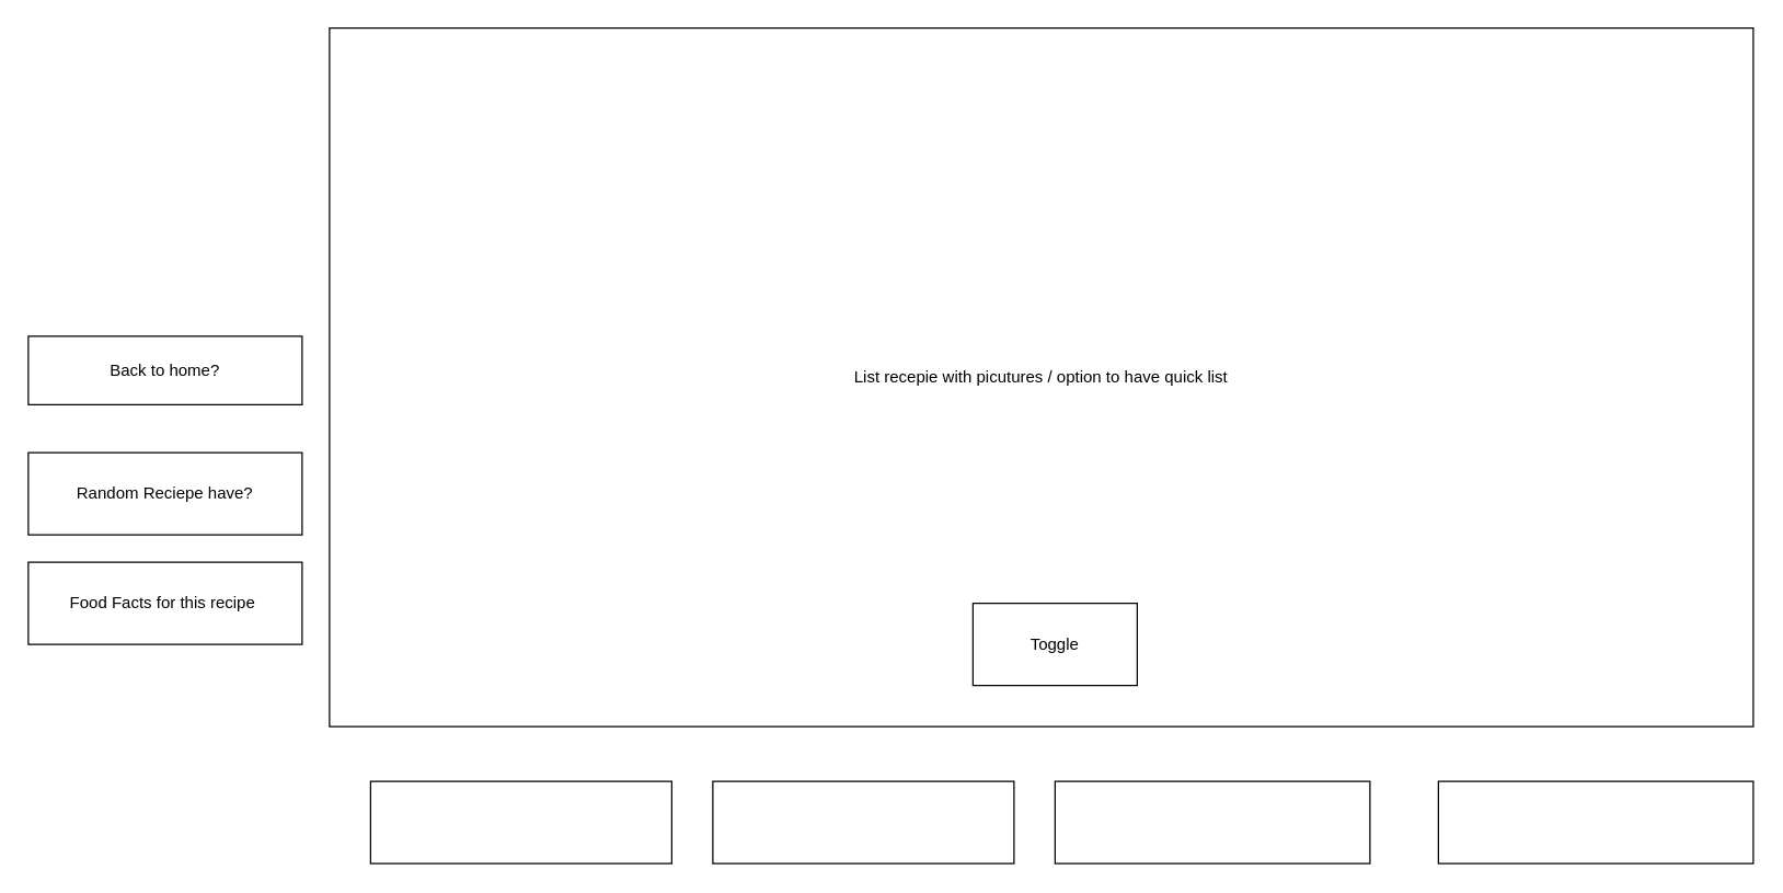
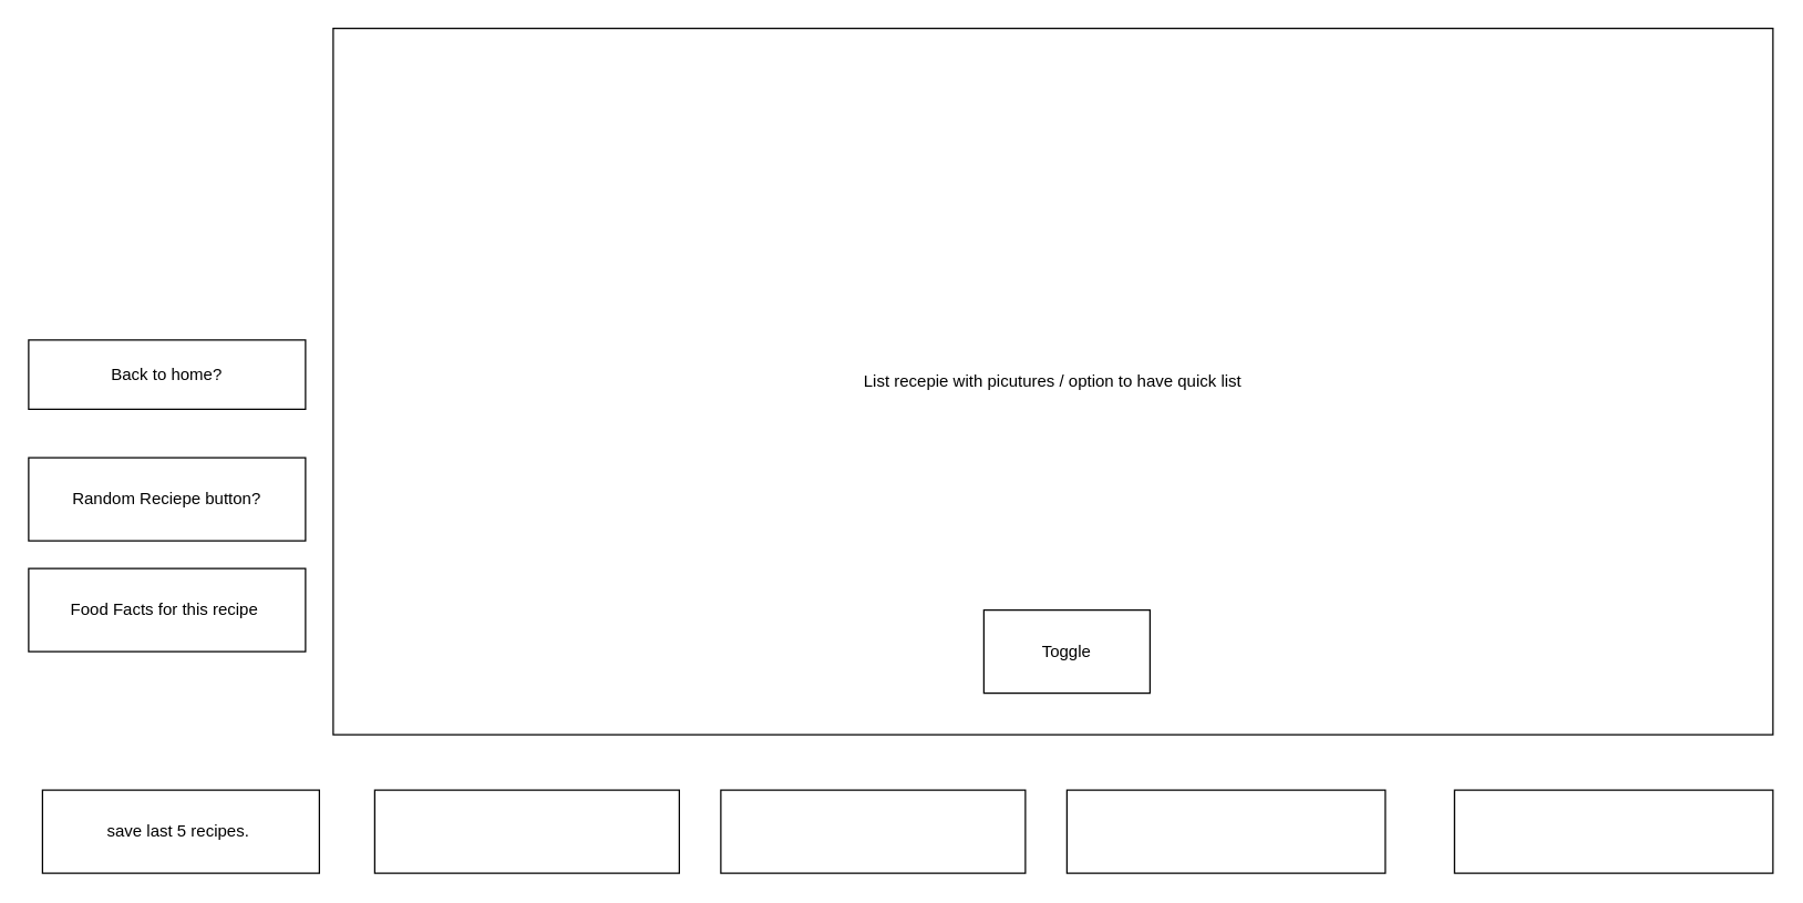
  <mxCell id="0" />
  <mxCell id="1" parent="0" />
  <mxCell id="2" value="List recepie with picutures / option to have quick list" style="rounded=0;whiteSpace=wrap;html=1;" vertex="1" parent="1"><mxGeometry x="240" y="20" width="1040" height="510" as="geometry" /></mxCell>
  <mxCell id="3" value="Back to home?" style="rounded=0;whiteSpace=wrap;html=1;" vertex="1" parent="1"><mxGeometry x="20" y="245" width="200" height="50" as="geometry" /></mxCell>
  <mxCell id="4" value="Toggle" style="rounded=0;whiteSpace=wrap;html=1;" vertex="1" parent="1"><mxGeometry x="710" y="440" width="120" height="60" as="geometry" /></mxCell>
- <mxCell id="5" value="Random Reciepe have?" style="whiteSpace=wrap;html=1;" vertex="1" parent="1"><mxGeometry x="20" y="330" width="200" height="60" as="geometry" /></mxCell>
+ <mxCell id="5" value="Random Reciepe button?" style="whiteSpace=wrap;html=1;" vertex="1" parent="1"><mxGeometry x="20" y="330" width="200" height="60" as="geometry" /></mxCell>
+ <mxCell id="6" value="save last 5 recipes.&amp;nbsp;" style="whiteSpace=wrap;html=1;" vertex="1" parent="1"><mxGeometry y="570" width="200" height="60" as="geometry" x="30" /></mxCell>
  <mxCell id="7" value="" style="rounded=0;whiteSpace=wrap;html=1;" vertex="1" parent="1"><mxGeometry x="270" y="570" width="220" height="60" as="geometry" /></mxCell>
  <mxCell id="8" value="" style="rounded=0;whiteSpace=wrap;html=1;" vertex="1" parent="1"><mxGeometry x="520" y="570" width="220" height="60" as="geometry" /></mxCell>
  <mxCell id="9" value="" style="rounded=0;whiteSpace=wrap;html=1;" vertex="1" parent="1"><mxGeometry x="770" y="570" width="230" height="60" as="geometry" /></mxCell>
  <mxCell id="10" value="" style="rounded=0;whiteSpace=wrap;html=1;" vertex="1" parent="1"><mxGeometry x="1050" y="570" width="230" height="60" as="geometry" /></mxCell>
  <mxCell id="11" value="Food Facts for this recipe&amp;nbsp;" style="whiteSpace=wrap;html=1;" vertex="1" parent="1"><mxGeometry x="20" y="410" width="200" height="60" as="geometry" /></mxCell>
